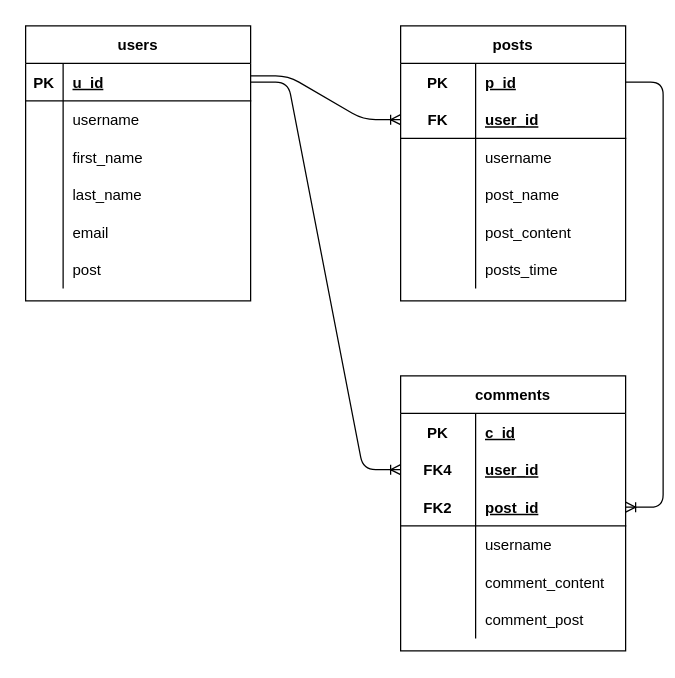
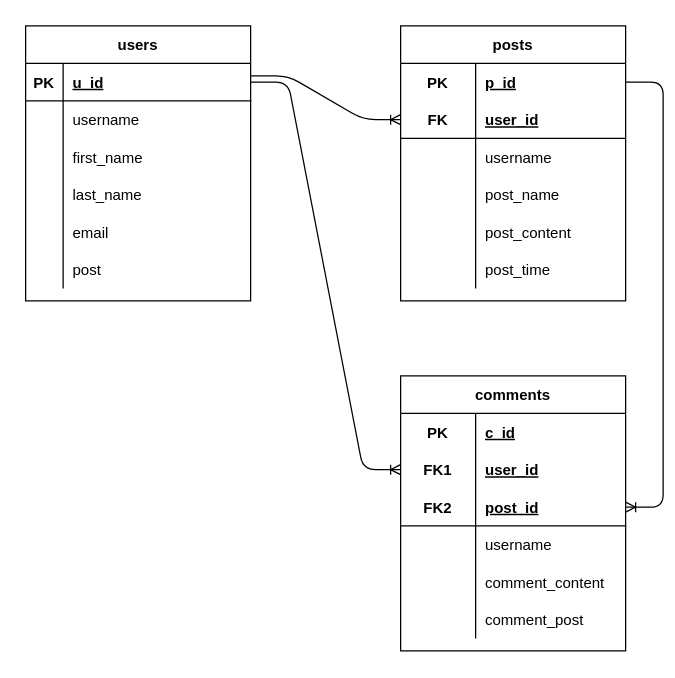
  <mxCell id="0" />
  <mxCell id="1" parent="0" />
  <mxCell id="2" value="users" style="shape=table;startSize=30;container=1;collapsible=1;childLayout=tableLayout;fixedRows=1;rowLines=0;fontStyle=1;align=center;resizeLast=1;" parent="1" vertex="1"><mxGeometry x="20" y="20" width="180" height="220" as="geometry" /></mxCell>
  <mxCell id="3" value="" style="shape=partialRectangle;collapsible=0;dropTarget=0;pointerEvents=0;fillColor=none;top=0;left=0;bottom=1;right=0;points=[[0,0.5],[1,0.5]];portConstraint=eastwest;" parent="2" vertex="1"><mxGeometry y="30" width="180" height="30" as="geometry" /></mxCell>
  <mxCell id="4" value="PK" style="shape=partialRectangle;connectable=0;fillColor=none;top=0;left=0;bottom=0;right=0;fontStyle=1;overflow=hidden;" parent="3" vertex="1"><mxGeometry width="30" height="30" as="geometry"><mxRectangle width="30" height="30" as="alternateBounds" /></mxGeometry></mxCell>
  <mxCell id="5" value="u_id" style="shape=partialRectangle;connectable=0;fillColor=none;top=0;left=0;bottom=0;right=0;align=left;spacingLeft=6;fontStyle=5;overflow=hidden;" parent="3" vertex="1"><mxGeometry x="30" width="150" height="30" as="geometry"><mxRectangle width="150" height="30" as="alternateBounds" /></mxGeometry></mxCell>
  <mxCell id="6" value="" style="shape=partialRectangle;collapsible=0;dropTarget=0;pointerEvents=0;fillColor=none;top=0;left=0;bottom=0;right=0;points=[[0,0.5],[1,0.5]];portConstraint=eastwest;" parent="2" vertex="1"><mxGeometry y="60" width="180" height="30" as="geometry" /></mxCell>
  <mxCell id="7" value="" style="shape=partialRectangle;connectable=0;fillColor=none;top=0;left=0;bottom=0;right=0;editable=1;overflow=hidden;" parent="6" vertex="1"><mxGeometry width="30" height="30" as="geometry"><mxRectangle width="30" height="30" as="alternateBounds" /></mxGeometry></mxCell>
  <mxCell id="8" value="username" style="shape=partialRectangle;connectable=0;fillColor=none;top=0;left=0;bottom=0;right=0;align=left;spacingLeft=6;overflow=hidden;" parent="6" vertex="1"><mxGeometry x="30" width="150" height="30" as="geometry"><mxRectangle width="150" height="30" as="alternateBounds" /></mxGeometry></mxCell>
  <mxCell id="9" value="" style="shape=partialRectangle;collapsible=0;dropTarget=0;pointerEvents=0;fillColor=none;top=0;left=0;bottom=0;right=0;points=[[0,0.5],[1,0.5]];portConstraint=eastwest;" parent="2" vertex="1"><mxGeometry y="90" width="180" height="30" as="geometry" /></mxCell>
  <mxCell id="10" value="" style="shape=partialRectangle;connectable=0;fillColor=none;top=0;left=0;bottom=0;right=0;editable=1;overflow=hidden;" parent="9" vertex="1"><mxGeometry width="30" height="30" as="geometry"><mxRectangle width="30" height="30" as="alternateBounds" /></mxGeometry></mxCell>
  <mxCell id="11" value="first_name" style="shape=partialRectangle;connectable=0;fillColor=none;top=0;left=0;bottom=0;right=0;align=left;spacingLeft=6;overflow=hidden;" parent="9" vertex="1"><mxGeometry x="30" width="150" height="30" as="geometry"><mxRectangle width="150" height="30" as="alternateBounds" /></mxGeometry></mxCell>
  <mxCell id="12" value="" style="shape=partialRectangle;collapsible=0;dropTarget=0;pointerEvents=0;fillColor=none;top=0;left=0;bottom=0;right=0;points=[[0,0.5],[1,0.5]];portConstraint=eastwest;" parent="2" vertex="1"><mxGeometry y="120" width="180" height="30" as="geometry" /></mxCell>
  <mxCell id="13" value="" style="shape=partialRectangle;connectable=0;fillColor=none;top=0;left=0;bottom=0;right=0;editable=1;overflow=hidden;" parent="12" vertex="1"><mxGeometry width="30" height="30" as="geometry"><mxRectangle width="30" height="30" as="alternateBounds" /></mxGeometry></mxCell>
  <mxCell id="14" value="last_name" style="shape=partialRectangle;connectable=0;fillColor=none;top=0;left=0;bottom=0;right=0;align=left;spacingLeft=6;overflow=hidden;" parent="12" vertex="1"><mxGeometry x="30" width="150" height="30" as="geometry"><mxRectangle width="150" height="30" as="alternateBounds" /></mxGeometry></mxCell>
  <mxCell id="15" value="" style="shape=partialRectangle;collapsible=0;dropTarget=0;pointerEvents=0;fillColor=none;top=0;left=0;bottom=0;right=0;points=[[0,0.5],[1,0.5]];portConstraint=eastwest;" parent="2" vertex="1"><mxGeometry y="150" width="180" height="30" as="geometry" /></mxCell>
  <mxCell id="16" value="" style="shape=partialRectangle;connectable=0;fillColor=none;top=0;left=0;bottom=0;right=0;editable=1;overflow=hidden;" parent="15" vertex="1"><mxGeometry width="30" height="30" as="geometry"><mxRectangle width="30" height="30" as="alternateBounds" /></mxGeometry></mxCell>
  <mxCell id="17" value="email" style="shape=partialRectangle;connectable=0;fillColor=none;top=0;left=0;bottom=0;right=0;align=left;spacingLeft=6;overflow=hidden;" parent="15" vertex="1"><mxGeometry x="30" width="150" height="30" as="geometry"><mxRectangle width="150" height="30" as="alternateBounds" /></mxGeometry></mxCell>
  <mxCell id="18" value="" style="shape=partialRectangle;collapsible=0;dropTarget=0;pointerEvents=0;fillColor=none;top=0;left=0;bottom=0;right=0;points=[[0,0.5],[1,0.5]];portConstraint=eastwest;" parent="2" vertex="1"><mxGeometry y="180" width="180" height="30" as="geometry" /></mxCell>
  <mxCell id="19" value="" style="shape=partialRectangle;connectable=0;fillColor=none;top=0;left=0;bottom=0;right=0;editable=1;overflow=hidden;" parent="18" vertex="1"><mxGeometry width="30" height="30" as="geometry"><mxRectangle width="30" height="30" as="alternateBounds" /></mxGeometry></mxCell>
  <mxCell id="20" value="post" style="shape=partialRectangle;connectable=0;fillColor=none;top=0;left=0;bottom=0;right=0;align=left;spacingLeft=6;overflow=hidden;" parent="18" vertex="1"><mxGeometry x="30" width="150" height="30" as="geometry"><mxRectangle width="150" height="30" as="alternateBounds" /></mxGeometry></mxCell>
  <mxCell id="21" value="comments" style="shape=table;startSize=30;container=1;collapsible=1;childLayout=tableLayout;fixedRows=1;rowLines=0;fontStyle=1;align=center;resizeLast=1;" parent="1" vertex="1"><mxGeometry x="320" y="300" width="180" height="220" as="geometry" /></mxCell>
  <mxCell id="22" value="" style="shape=partialRectangle;collapsible=0;dropTarget=0;pointerEvents=0;fillColor=none;top=0;left=0;bottom=0;right=0;points=[[0,0.5],[1,0.5]];portConstraint=eastwest;" parent="21" vertex="1"><mxGeometry y="30" width="180" height="30" as="geometry" /></mxCell>
  <mxCell id="23" value="PK" style="shape=partialRectangle;connectable=0;fillColor=none;top=0;left=0;bottom=0;right=0;fontStyle=1;overflow=hidden;" parent="22" vertex="1"><mxGeometry width="60" height="30" as="geometry"><mxRectangle width="60" height="30" as="alternateBounds" /></mxGeometry></mxCell>
  <mxCell id="24" value="c_id" style="shape=partialRectangle;connectable=0;fillColor=none;top=0;left=0;bottom=0;right=0;align=left;spacingLeft=6;fontStyle=5;overflow=hidden;" parent="22" vertex="1"><mxGeometry x="60" width="120" height="30" as="geometry"><mxRectangle width="120" height="30" as="alternateBounds" /></mxGeometry></mxCell>
  <mxCell id="25" value="" style="shape=partialRectangle;collapsible=0;dropTarget=0;pointerEvents=0;fillColor=none;top=0;left=0;bottom=0;right=0;points=[[0,0.5],[1,0.5]];portConstraint=eastwest;" vertex="1" parent="21"><mxGeometry y="60" width="180" height="30" as="geometry" /></mxCell>
- <mxCell id="26" value="FK4" style="shape=partialRectangle;connectable=0;fillColor=none;top=0;left=0;bottom=0;right=0;editable=1;overflow=hidden;fontStyle=1" vertex="1" parent="25"><mxGeometry width="60" height="30" as="geometry"><mxRectangle width="60" height="30" as="alternateBounds" /></mxGeometry></mxCell>
+ <mxCell id="26" value="FK1" style="shape=partialRectangle;connectable=0;fillColor=none;top=0;left=0;bottom=0;right=0;editable=1;overflow=hidden;fontStyle=1" vertex="1" parent="25"><mxGeometry width="60" height="30" as="geometry"><mxRectangle width="60" height="30" as="alternateBounds" /></mxGeometry></mxCell>
  <mxCell id="27" value="user_id" style="shape=partialRectangle;connectable=0;fillColor=none;top=0;left=0;bottom=0;right=0;align=left;spacingLeft=6;overflow=hidden;fontStyle=5" vertex="1" parent="25"><mxGeometry x="60" width="120" height="30" as="geometry"><mxRectangle width="120" height="30" as="alternateBounds" /></mxGeometry></mxCell>
  <mxCell id="28" value="" style="shape=partialRectangle;collapsible=0;dropTarget=0;pointerEvents=0;fillColor=none;top=0;left=0;bottom=1;right=0;points=[[0,0.5],[1,0.5]];portConstraint=eastwest;" parent="21" vertex="1"><mxGeometry y="90" width="180" height="30" as="geometry" /></mxCell>
  <mxCell id="29" value="FK2" style="shape=partialRectangle;connectable=0;fillColor=none;top=0;left=0;bottom=0;right=0;fontStyle=1;overflow=hidden;" parent="28" vertex="1"><mxGeometry width="60" height="30" as="geometry"><mxRectangle width="60" height="30" as="alternateBounds" /></mxGeometry></mxCell>
  <mxCell id="30" value="post_id" style="shape=partialRectangle;connectable=0;fillColor=none;top=0;left=0;bottom=0;right=0;align=left;spacingLeft=6;fontStyle=5;overflow=hidden;" parent="28" vertex="1"><mxGeometry x="60" width="120" height="30" as="geometry"><mxRectangle width="120" height="30" as="alternateBounds" /></mxGeometry></mxCell>
  <mxCell id="31" value="" style="shape=partialRectangle;collapsible=0;dropTarget=0;pointerEvents=0;fillColor=none;top=0;left=0;bottom=0;right=0;points=[[0,0.5],[1,0.5]];portConstraint=eastwest;" parent="21" vertex="1"><mxGeometry y="120" width="180" height="30" as="geometry" /></mxCell>
  <mxCell id="32" value="" style="shape=partialRectangle;connectable=0;fillColor=none;top=0;left=0;bottom=0;right=0;editable=1;overflow=hidden;" parent="31" vertex="1"><mxGeometry width="60" height="30" as="geometry"><mxRectangle width="60" height="30" as="alternateBounds" /></mxGeometry></mxCell>
  <mxCell id="33" value="username" style="shape=partialRectangle;connectable=0;fillColor=none;top=0;left=0;bottom=0;right=0;align=left;spacingLeft=6;overflow=hidden;" parent="31" vertex="1"><mxGeometry x="60" width="120" height="30" as="geometry"><mxRectangle width="120" height="30" as="alternateBounds" /></mxGeometry></mxCell>
  <mxCell id="34" value="" style="shape=partialRectangle;collapsible=0;dropTarget=0;pointerEvents=0;fillColor=none;top=0;left=0;bottom=0;right=0;points=[[0,0.5],[1,0.5]];portConstraint=eastwest;" vertex="1" parent="21"><mxGeometry y="150" width="180" height="30" as="geometry" /></mxCell>
  <mxCell id="35" value="" style="shape=partialRectangle;connectable=0;fillColor=none;top=0;left=0;bottom=0;right=0;editable=1;overflow=hidden;" vertex="1" parent="34"><mxGeometry width="60" height="30" as="geometry"><mxRectangle width="60" height="30" as="alternateBounds" /></mxGeometry></mxCell>
  <mxCell id="36" value="comment_content" style="shape=partialRectangle;connectable=0;fillColor=none;top=0;left=0;bottom=0;right=0;align=left;spacingLeft=6;overflow=hidden;" vertex="1" parent="34"><mxGeometry x="60" width="120" height="30" as="geometry"><mxRectangle width="120" height="30" as="alternateBounds" /></mxGeometry></mxCell>
  <mxCell id="37" value="" style="shape=partialRectangle;collapsible=0;dropTarget=0;pointerEvents=0;fillColor=none;top=0;left=0;bottom=0;right=0;points=[[0,0.5],[1,0.5]];portConstraint=eastwest;" parent="21" vertex="1"><mxGeometry y="180" width="180" height="30" as="geometry" /></mxCell>
  <mxCell id="38" value="" style="shape=partialRectangle;connectable=0;fillColor=none;top=0;left=0;bottom=0;right=0;editable=1;overflow=hidden;" parent="37" vertex="1"><mxGeometry width="60" height="30" as="geometry"><mxRectangle width="60" height="30" as="alternateBounds" /></mxGeometry></mxCell>
  <mxCell id="39" value="comment_post" style="shape=partialRectangle;connectable=0;fillColor=none;top=0;left=0;bottom=0;right=0;align=left;spacingLeft=6;overflow=hidden;" parent="37" vertex="1"><mxGeometry x="60" width="120" height="30" as="geometry"><mxRectangle width="120" height="30" as="alternateBounds" /></mxGeometry></mxCell>
  <mxCell id="40" value="posts" style="shape=table;startSize=30;container=1;collapsible=1;childLayout=tableLayout;fixedRows=1;rowLines=0;fontStyle=1;align=center;resizeLast=1;" parent="1" vertex="1"><mxGeometry x="320" y="20" width="180" height="220" as="geometry" /></mxCell>
  <mxCell id="41" value="" style="shape=partialRectangle;collapsible=0;dropTarget=0;pointerEvents=0;fillColor=none;top=0;left=0;bottom=0;right=0;points=[[0,0.5],[1,0.5]];portConstraint=eastwest;" parent="40" vertex="1"><mxGeometry y="30" width="180" height="30" as="geometry" /></mxCell>
  <mxCell id="42" value="PK" style="shape=partialRectangle;connectable=0;fillColor=none;top=0;left=0;bottom=0;right=0;fontStyle=1;overflow=hidden;" parent="41" vertex="1"><mxGeometry width="60" height="30" as="geometry"><mxRectangle width="60" height="30" as="alternateBounds" /></mxGeometry></mxCell>
  <mxCell id="43" value="p_id" style="shape=partialRectangle;connectable=0;fillColor=none;top=0;left=0;bottom=0;right=0;align=left;spacingLeft=6;fontStyle=5;overflow=hidden;" parent="41" vertex="1"><mxGeometry x="60" width="120" height="30" as="geometry"><mxRectangle width="120" height="30" as="alternateBounds" /></mxGeometry></mxCell>
  <mxCell id="44" value="" style="shape=partialRectangle;collapsible=0;dropTarget=0;pointerEvents=0;fillColor=none;top=0;left=0;bottom=1;right=0;points=[[0,0.5],[1,0.5]];portConstraint=eastwest;" parent="40" vertex="1"><mxGeometry y="60" width="180" height="30" as="geometry" /></mxCell>
  <mxCell id="45" value="FK" style="shape=partialRectangle;connectable=0;fillColor=none;top=0;left=0;bottom=0;right=0;fontStyle=1;overflow=hidden;" parent="44" vertex="1"><mxGeometry width="60" height="30" as="geometry"><mxRectangle width="60" height="30" as="alternateBounds" /></mxGeometry></mxCell>
  <mxCell id="46" value="user_id" style="shape=partialRectangle;connectable=0;fillColor=none;top=0;left=0;bottom=0;right=0;align=left;spacingLeft=6;fontStyle=5;overflow=hidden;" parent="44" vertex="1"><mxGeometry x="60" width="120" height="30" as="geometry"><mxRectangle width="120" height="30" as="alternateBounds" /></mxGeometry></mxCell>
  <mxCell id="47" value="" style="shape=partialRectangle;collapsible=0;dropTarget=0;pointerEvents=0;fillColor=none;top=0;left=0;bottom=0;right=0;points=[[0,0.5],[1,0.5]];portConstraint=eastwest;" parent="40" vertex="1"><mxGeometry y="90" width="180" height="30" as="geometry" /></mxCell>
  <mxCell id="48" value="" style="shape=partialRectangle;connectable=0;fillColor=none;top=0;left=0;bottom=0;right=0;editable=1;overflow=hidden;" parent="47" vertex="1"><mxGeometry width="60" height="30" as="geometry"><mxRectangle width="60" height="30" as="alternateBounds" /></mxGeometry></mxCell>
  <mxCell id="49" value="username" style="shape=partialRectangle;connectable=0;fillColor=none;top=0;left=0;bottom=0;right=0;align=left;spacingLeft=6;overflow=hidden;" parent="47" vertex="1"><mxGeometry x="60" width="120" height="30" as="geometry"><mxRectangle width="120" height="30" as="alternateBounds" /></mxGeometry></mxCell>
  <mxCell id="50" value="" style="shape=partialRectangle;collapsible=0;dropTarget=0;pointerEvents=0;fillColor=none;top=0;left=0;bottom=0;right=0;points=[[0,0.5],[1,0.5]];portConstraint=eastwest;" parent="40" vertex="1"><mxGeometry y="120" width="180" height="30" as="geometry" /></mxCell>
  <mxCell id="51" value="" style="shape=partialRectangle;connectable=0;fillColor=none;top=0;left=0;bottom=0;right=0;editable=1;overflow=hidden;" parent="50" vertex="1"><mxGeometry width="60" height="30" as="geometry"><mxRectangle width="60" height="30" as="alternateBounds" /></mxGeometry></mxCell>
  <mxCell id="52" value="post_name" style="shape=partialRectangle;connectable=0;fillColor=none;top=0;left=0;bottom=0;right=0;align=left;spacingLeft=6;overflow=hidden;" parent="50" vertex="1"><mxGeometry x="60" width="120" height="30" as="geometry"><mxRectangle width="120" height="30" as="alternateBounds" /></mxGeometry></mxCell>
  <mxCell id="53" value="" style="shape=partialRectangle;collapsible=0;dropTarget=0;pointerEvents=0;fillColor=none;top=0;left=0;bottom=0;right=0;points=[[0,0.5],[1,0.5]];portConstraint=eastwest;" parent="40" vertex="1"><mxGeometry y="150" width="180" height="30" as="geometry" /></mxCell>
  <mxCell id="54" value="" style="shape=partialRectangle;connectable=0;fillColor=none;top=0;left=0;bottom=0;right=0;editable=1;overflow=hidden;" parent="53" vertex="1"><mxGeometry width="60" height="30" as="geometry"><mxRectangle width="60" height="30" as="alternateBounds" /></mxGeometry></mxCell>
  <mxCell id="55" value="post_content" style="shape=partialRectangle;connectable=0;fillColor=none;top=0;left=0;bottom=0;right=0;align=left;spacingLeft=6;overflow=hidden;" parent="53" vertex="1"><mxGeometry x="60" width="120" height="30" as="geometry"><mxRectangle width="120" height="30" as="alternateBounds" /></mxGeometry></mxCell>
  <mxCell id="56" value="" style="shape=partialRectangle;collapsible=0;dropTarget=0;pointerEvents=0;fillColor=none;top=0;left=0;bottom=0;right=0;points=[[0,0.5],[1,0.5]];portConstraint=eastwest;" vertex="1" parent="40"><mxGeometry y="180" width="180" height="30" as="geometry" /></mxCell>
  <mxCell id="57" value="" style="shape=partialRectangle;connectable=0;fillColor=none;top=0;left=0;bottom=0;right=0;editable=1;overflow=hidden;" vertex="1" parent="56"><mxGeometry width="60" height="30" as="geometry"><mxRectangle width="60" height="30" as="alternateBounds" /></mxGeometry></mxCell>
- <mxCell id="58" value="posts_time" style="shape=partialRectangle;connectable=0;fillColor=none;top=0;left=0;bottom=0;right=0;align=left;spacingLeft=6;overflow=hidden;" vertex="1" parent="56"><mxGeometry x="60" width="120" height="30" as="geometry"><mxRectangle width="120" height="30" as="alternateBounds" /></mxGeometry></mxCell>
+ <mxCell id="58" value="post_time" style="shape=partialRectangle;connectable=0;fillColor=none;top=0;left=0;bottom=0;right=0;align=left;spacingLeft=6;overflow=hidden;" vertex="1" parent="56"><mxGeometry x="60" width="120" height="30" as="geometry"><mxRectangle width="120" height="30" as="alternateBounds" /></mxGeometry></mxCell>
  <mxCell id="59" value="" style="edgeStyle=entityRelationEdgeStyle;fontSize=12;html=1;endArrow=ERoneToMany;entryX=0;entryY=0.5;entryDx=0;entryDy=0;exitX=1;exitY=0.333;exitDx=0;exitDy=0;exitPerimeter=0;" parent="1" source="3" target="44" edge="1"><mxGeometry width="100" height="100" relative="1" as="geometry"><mxPoint x="200" y="55" as="sourcePoint" /><mxPoint x="310" y="90" as="targetPoint" /></mxGeometry></mxCell>
  <mxCell id="60" value="" style="edgeStyle=entityRelationEdgeStyle;fontSize=12;html=1;endArrow=ERoneToMany;exitX=1;exitY=0.5;exitDx=0;exitDy=0;entryX=1;entryY=0.5;entryDx=0;entryDy=0;" parent="1" source="41" target="28" edge="1"><mxGeometry width="100" height="100" relative="1" as="geometry"><mxPoint x="560" y="220" as="sourcePoint" /><mxPoint x="660" y="120" as="targetPoint" /></mxGeometry></mxCell>
  <mxCell id="61" value="" style="edgeStyle=entityRelationEdgeStyle;fontSize=12;html=1;endArrow=ERoneToMany;entryX=0;entryY=0.5;entryDx=0;entryDy=0;exitX=1;exitY=0.5;exitDx=0;exitDy=0;" parent="1" source="3" target="25" edge="1"><mxGeometry width="100" height="100" relative="1" as="geometry"><mxPoint x="150" y="340" as="sourcePoint" /><mxPoint x="260" y="360" as="targetPoint" /></mxGeometry></mxCell>
